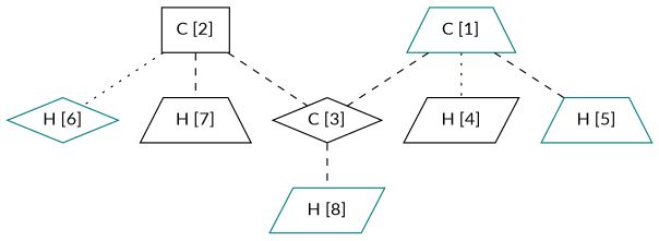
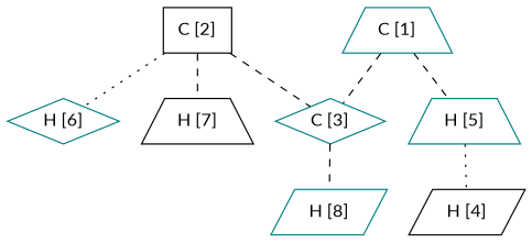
  graph {
    fontname=Lato
    node [color=teal fontname=Lato shape=trapezium]
    edge [fontname=Lato style=dashed]
    n1 [color=black label="C [2]" shape=box]
-   n2 [color=black label="C [3]" shape=diamond]
+   n2 [label="C [3]" shape=diamond]
    n3 [label="H [6]" shape=diamond]
    n4 [color=black label="H [7]"]
    n5 [label="C [1]"]
    n6 [color=black label="H [4]" shape=parallelogram]
    n7 [label="H [5]"]
    n8 [label="H [8]" shape=parallelogram]
    n1 -- n2
    n1 -- n3 [style=dotted]
    n1 -- n4
    n2 -- n8
    n5 -- n2
-   n5 -- n6 [style=dotted]
+   n7 -- n6 [style=dotted]
    n5 -- n7
  }
